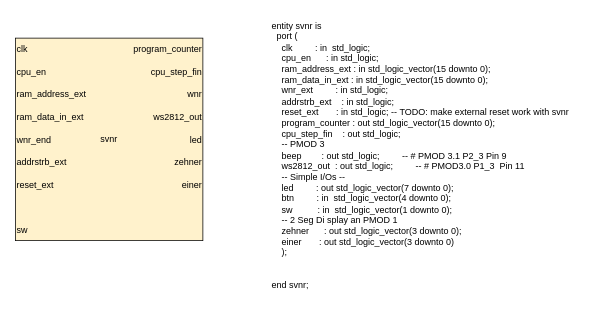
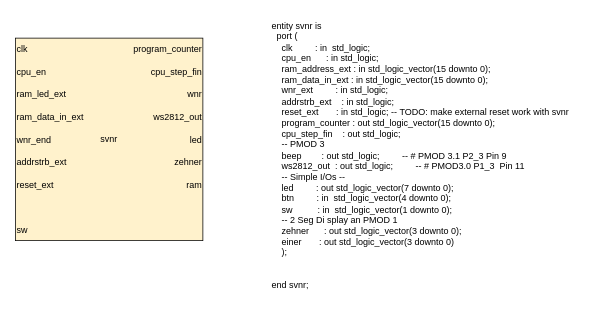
  <mxCell id="0" />
  <mxCell id="1" parent="0" />
  <mxCell id="2" value="entity svnr is&#10;  port (&#10;    clk         : in  std_logic;&#10;    cpu_en      : in std_logic;&#10;    ram_address_ext : in std_logic_vector(15 downto 0);&#10;    ram_data_in_ext : in std_logic_vector(15 downto 0);&#10;    wnr_ext         : in std_logic;&#10;    addrstrb_ext    : in std_logic;&#10;    reset_ext       : in std_logic; -- TODO: make external reset work with svnr&#10;    program_counter : out std_logic_vector(15 downto 0);&#10;    cpu_step_fin    : out std_logic;&#10;    -- PMOD 3 &#10;    beep        : out std_logic;         -- # PMOD 3.1 P2_3 Pin 9&#10;    ws2812_out  : out std_logic;         -- # PMOD3.0 P1_3  Pin 11&#10;    -- Simple I/Os --&#10;    led         : out std_logic_vector(7 downto 0);&#10;    btn         : in  std_logic_vector(4 downto 0);&#10;    sw          : in  std_logic_vector(1 downto 0);&#10;    -- 2 Seg Di splay an PMOD 1&#10;    zehner      : out std_logic_vector(3 downto 0);&#10;    einer       : out std_logic_vector(3 downto 0)&#10;    );  &#10;&#10;&#10;end svnr;" style="text;whiteSpace=wrap;html=1;" vertex="1" parent="1"><mxGeometry x="360" y="20" width="430" height="380" as="geometry" /></mxCell>
  <mxCell id="3" value="svnr" style="rounded=0;whiteSpace=wrap;html=1;fillColor=#fff2cc;" vertex="1" parent="1"><mxGeometry x="20" y="50" width="250" height="270" as="geometry" /></mxCell>
  <mxCell id="4" value="clk" style="text;html=1;align=left;verticalAlign=middle;resizable=0;points=[];autosize=1;strokeColor=none;fillColor=none;" vertex="1" parent="1"><mxGeometry x="20" y="50" width="40" height="30" as="geometry" /></mxCell>
  <mxCell id="5" value="program_counter" style="text;html=1;align=right;verticalAlign=middle;resizable=0;points=[];autosize=1;strokeColor=none;fillColor=none;" vertex="1" parent="1"><mxGeometry x="160" y="50" width="110" height="30" as="geometry" /></mxCell>
  <mxCell id="6" value="cpu_en" style="text;html=1;align=left;verticalAlign=middle;resizable=0;points=[];autosize=1;strokeColor=none;fillColor=none;" vertex="1" parent="1"><mxGeometry x="20" y="80" width="60" height="30" as="geometry" /></mxCell>
- <mxCell id="7" value="ram_address_ext" style="text;html=1;align=left;verticalAlign=middle;resizable=0;points=[];autosize=1;strokeColor=none;fillColor=none;" vertex="1" parent="1"><mxGeometry x="20" y="110" width="120" height="30" as="geometry" /></mxCell>
+ <mxCell id="7" value="ram_led_ext" style="text;html=1;align=left;verticalAlign=middle;resizable=0;points=[];autosize=1;strokeColor=none;fillColor=none;" vertex="1" parent="1"><mxGeometry x="20" y="110" width="120" height="30" as="geometry" /></mxCell>
  <mxCell id="8" value="ram_data_in_ext" style="text;html=1;align=left;verticalAlign=middle;resizable=0;points=[];autosize=1;strokeColor=none;fillColor=none;" vertex="1" parent="1"><mxGeometry x="20" y="140" width="110" height="30" as="geometry" /></mxCell>
  <mxCell id="9" value="wnr_end" style="text;html=1;align=left;verticalAlign=middle;resizable=0;points=[];autosize=1;strokeColor=none;fillColor=none;" vertex="1" parent="1"><mxGeometry x="20" y="171" width="70" height="30" as="geometry" /></mxCell>
  <mxCell id="10" value="addrstrb_ext" style="text;html=1;align=left;verticalAlign=middle;resizable=0;points=[];autosize=1;strokeColor=none;fillColor=none;" vertex="1" parent="1"><mxGeometry x="20" y="201" width="90" height="30" as="geometry" /></mxCell>
  <mxCell id="11" value="reset_ext" style="text;html=1;align=left;verticalAlign=middle;resizable=0;points=[];autosize=1;strokeColor=none;fillColor=none;" vertex="1" parent="1"><mxGeometry x="20" y="231" width="70" height="30" as="geometry" /></mxCell>
  <mxCell id="12" value="sw" style="text;html=1;align=left;verticalAlign=middle;resizable=0;points=[];autosize=1;strokeColor=none;fillColor=none;" vertex="1" parent="1"><mxGeometry x="20" y="291" width="40" height="30" as="geometry" /></mxCell>
  <mxCell id="13" value="cpu_step_fin" style="text;html=1;align=right;verticalAlign=middle;resizable=0;points=[];autosize=1;strokeColor=none;fillColor=none;" vertex="1" parent="1"><mxGeometry x="180" y="80" width="90" height="30" as="geometry" /></mxCell>
  <mxCell id="14" value="wnr" style="text;html=1;align=right;verticalAlign=middle;resizable=0;points=[];autosize=1;strokeColor=none;fillColor=none;" vertex="1" parent="1"><mxGeometry x="220" y="110" width="50" height="30" as="geometry" /></mxCell>
  <mxCell id="15" value="ws2812_out" style="text;html=1;align=right;verticalAlign=middle;resizable=0;points=[];autosize=1;strokeColor=none;fillColor=none;" vertex="1" parent="1"><mxGeometry x="180" y="140" width="90" height="30" as="geometry" /></mxCell>
  <mxCell id="16" value="led" style="text;html=1;align=right;verticalAlign=middle;resizable=0;points=[];autosize=1;strokeColor=none;fillColor=none;" vertex="1" parent="1"><mxGeometry x="230" y="171" width="40" height="30" as="geometry" /></mxCell>
  <mxCell id="17" value="zehner" style="text;html=1;align=right;verticalAlign=middle;resizable=0;points=[];autosize=1;strokeColor=none;fillColor=none;" vertex="1" parent="1"><mxGeometry x="210" y="201" width="60" height="30" as="geometry" /></mxCell>
- <mxCell id="18" value="einer" style="text;html=1;align=right;verticalAlign=middle;resizable=0;points=[];autosize=1;strokeColor=none;fillColor=none;" vertex="1" parent="1"><mxGeometry x="220" y="231" width="50" height="30" as="geometry" /></mxCell>
+ <mxCell id="18" value="ram" style="text;html=1;align=right;verticalAlign=middle;resizable=0;points=[];autosize=1;strokeColor=none;fillColor=none;" vertex="1" parent="1"><mxGeometry x="220" y="231" width="50" height="30" as="geometry" /></mxCell>
